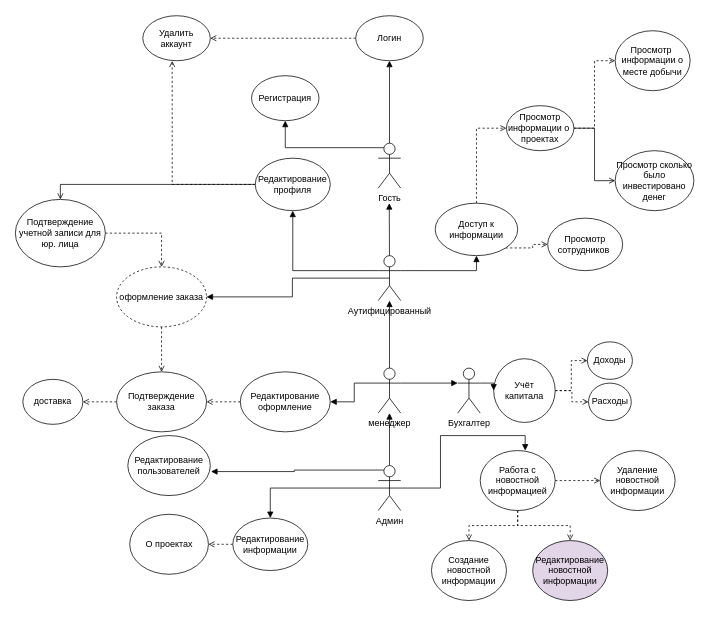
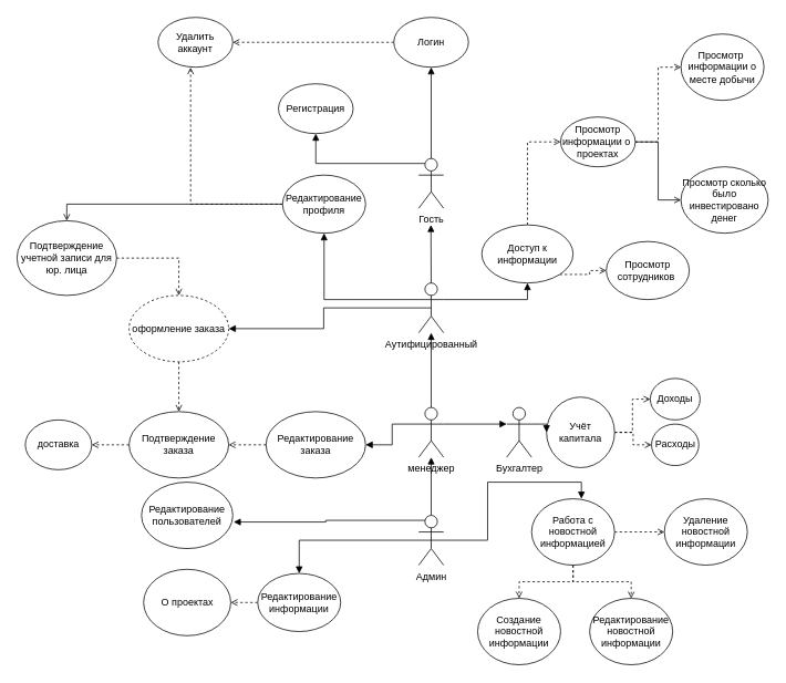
  <mxCell id="0" />
  <mxCell id="1" parent="0" />
  <mxCell id="2" style="edgeStyle=orthogonalEdgeStyle;rounded=0;orthogonalLoop=1;jettySize=auto;html=1;exitX=0.25;exitY=0.1;exitDx=0;exitDy=0;exitPerimeter=0;entryX=1.009;entryY=0.6;entryDx=0;entryDy=0;entryPerimeter=0;endArrow=block;endFill=1;" parent="1" source="6" target="24" edge="1"><mxGeometry relative="1" as="geometry" /></mxCell>
  <mxCell id="3" style="edgeStyle=orthogonalEdgeStyle;rounded=0;orthogonalLoop=1;jettySize=auto;html=1;exitX=0.5;exitY=0.5;exitDx=0;exitDy=0;exitPerimeter=0;endArrow=block;endFill=1;" parent="1" source="6" target="26" edge="1"><mxGeometry relative="1" as="geometry" /></mxCell>
  <mxCell id="4" style="edgeStyle=orthogonalEdgeStyle;rounded=0;orthogonalLoop=1;jettySize=auto;html=1;exitX=0.5;exitY=0.5;exitDx=0;exitDy=0;exitPerimeter=0;entryX=0.6;entryY=0;entryDx=0;entryDy=0;entryPerimeter=0;endArrow=block;endFill=1;" parent="1" source="6" target="45" edge="1"><mxGeometry relative="1" as="geometry" /></mxCell>
  <mxCell id="5" style="edgeStyle=orthogonalEdgeStyle;rounded=0;orthogonalLoop=1;jettySize=auto;html=1;exitX=0.5;exitY=0;exitDx=0;exitDy=0;exitPerimeter=0;endArrow=block;endFill=1;" parent="1" source="6" target="57" edge="1"><mxGeometry relative="1" as="geometry" /></mxCell>
  <mxCell id="6" value="Админ" style="shape=umlActor;verticalLabelPosition=bottom;verticalAlign=top;html=1;outlineConnect=0;" parent="1" vertex="1"><mxGeometry x="504" y="620" width="30" height="60" as="geometry" /></mxCell>
  <mxCell id="7" style="edgeStyle=orthogonalEdgeStyle;rounded=0;orthogonalLoop=1;jettySize=auto;html=1;exitX=0;exitY=0.333;exitDx=0;exitDy=0;exitPerimeter=0;endArrow=block;endFill=1;" parent="1" source="10" target="22" edge="1"><mxGeometry relative="1" as="geometry" /></mxCell>
  <mxCell id="8" style="edgeStyle=orthogonalEdgeStyle;rounded=0;orthogonalLoop=1;jettySize=auto;html=1;entryX=0.5;entryY=1;entryDx=0;entryDy=0;exitX=1;exitY=0.333;exitDx=0;exitDy=0;exitPerimeter=0;endArrow=block;endFill=1;" parent="1" source="10" target="31" edge="1"><mxGeometry relative="1" as="geometry"><mxPoint x="570" y="370" as="sourcePoint" /></mxGeometry></mxCell>
  <mxCell id="9" style="edgeStyle=orthogonalEdgeStyle;rounded=0;orthogonalLoop=1;jettySize=auto;html=1;exitX=0.5;exitY=0.5;exitDx=0;exitDy=0;exitPerimeter=0;entryX=1;entryY=0.5;entryDx=0;entryDy=0;endArrow=block;endFill=1;" parent="1" source="10" target="49" edge="1"><mxGeometry relative="1" as="geometry" /></mxCell>
  <mxCell id="10" value="Аутифицированный" style="shape=umlActor;verticalLabelPosition=bottom;verticalAlign=top;html=1;outlineConnect=0;" parent="1" vertex="1"><mxGeometry x="504" y="340" width="30" height="60" as="geometry" /></mxCell>
  <mxCell id="11" value="" style="edgeStyle=orthogonalEdgeStyle;rounded=0;orthogonalLoop=1;jettySize=auto;html=1;exitX=0.5;exitY=0;exitDx=0;exitDy=0;exitPerimeter=0;endArrow=block;endFill=1;" parent="1" source="13" target="17" edge="1"><mxGeometry relative="1" as="geometry"><mxPoint x="500" y="210" as="sourcePoint" /></mxGeometry></mxCell>
  <mxCell id="12" value="" style="edgeStyle=orthogonalEdgeStyle;rounded=0;orthogonalLoop=1;jettySize=auto;html=1;exitX=0.25;exitY=0.1;exitDx=0;exitDy=0;exitPerimeter=0;endArrow=block;endFill=1;" parent="1" source="13" target="15" edge="1"><mxGeometry relative="1" as="geometry" /></mxCell>
  <mxCell id="13" value="Гость" style="shape=umlActor;verticalLabelPosition=bottom;verticalAlign=top;html=1;outlineConnect=0;" parent="1" vertex="1"><mxGeometry x="504" y="190" width="30" height="60" as="geometry" /></mxCell>
  <mxCell id="14" value="" style="endArrow=block;html=1;rounded=0;endFill=1;" parent="1" edge="1"><mxGeometry width="50" height="50" relative="1" as="geometry"><mxPoint x="519" y="340" as="sourcePoint" /><mxPoint x="518.71" y="270" as="targetPoint" /></mxGeometry></mxCell>
  <mxCell id="15" value="Регистрация" style="ellipse;whiteSpace=wrap;html=1;" parent="1" vertex="1"><mxGeometry x="335" y="100" width="90" height="60" as="geometry" /></mxCell>
  <mxCell id="16" value="" style="edgeStyle=orthogonalEdgeStyle;rounded=0;orthogonalLoop=1;jettySize=auto;html=1;dashed=1;endArrow=open;endFill=0;" parent="1" source="17" target="23" edge="1"><mxGeometry relative="1" as="geometry" /></mxCell>
  <mxCell id="17" value="Логин" style="ellipse;whiteSpace=wrap;html=1;" parent="1" vertex="1"><mxGeometry x="474" y="20" width="90" height="60" as="geometry" /></mxCell>
  <mxCell id="18" value="" style="edgeStyle=orthogonalEdgeStyle;rounded=0;orthogonalLoop=1;jettySize=auto;html=1;dashed=1;endArrow=open;endFill=0;exitX=0.5;exitY=0;exitDx=0;exitDy=0;entryX=0;entryY=0.5;entryDx=0;entryDy=0;" parent="1" source="31" target="28" edge="1"><mxGeometry relative="1" as="geometry"><mxPoint x="630" y="110" as="sourcePoint" /></mxGeometry></mxCell>
  <mxCell id="19" value="Просмотр сотрудников&amp;nbsp;" style="ellipse;whiteSpace=wrap;html=1;" parent="1" vertex="1"><mxGeometry x="730" y="290" width="100" height="70" as="geometry" /></mxCell>
  <mxCell id="20" style="edgeStyle=orthogonalEdgeStyle;rounded=0;orthogonalLoop=1;jettySize=auto;html=1;exitX=0;exitY=0.5;exitDx=0;exitDy=0;entryX=0.435;entryY=1.006;entryDx=0;entryDy=0;entryPerimeter=0;dashed=1;endArrow=open;endFill=0;" parent="1" source="22" target="23" edge="1"><mxGeometry relative="1" as="geometry" /></mxCell>
  <mxCell id="21" style="edgeStyle=orthogonalEdgeStyle;rounded=0;orthogonalLoop=1;jettySize=auto;html=1;exitX=0;exitY=0.5;exitDx=0;exitDy=0;entryX=0.5;entryY=0;entryDx=0;entryDy=0;endArrow=open;endFill=0;dashed=0;" parent="1" source="22" target="35" edge="1"><mxGeometry relative="1" as="geometry" /></mxCell>
  <mxCell id="22" value="Редактирование профиля" style="ellipse;whiteSpace=wrap;html=1;" parent="1" vertex="1"><mxGeometry x="340" y="210" width="100" height="70" as="geometry" /></mxCell>
  <mxCell id="23" value="Удалить аккаунт" style="ellipse;whiteSpace=wrap;html=1;" parent="1" vertex="1"><mxGeometry x="190" y="20" width="90" height="60" as="geometry" /></mxCell>
  <mxCell id="24" value="Редактирование пользователей" style="ellipse;whiteSpace=wrap;html=1;" parent="1" vertex="1"><mxGeometry x="170" y="580" width="110" height="80" as="geometry" /></mxCell>
  <mxCell id="25" style="edgeStyle=orthogonalEdgeStyle;rounded=0;orthogonalLoop=1;jettySize=auto;html=1;exitX=0;exitY=0.5;exitDx=0;exitDy=0;entryX=1;entryY=0.5;entryDx=0;entryDy=0;dashed=1;endArrow=open;endFill=0;" parent="1" source="26" target="47" edge="1"><mxGeometry relative="1" as="geometry" /></mxCell>
  <mxCell id="26" value="Редактирование информации" style="ellipse;whiteSpace=wrap;html=1;" parent="1" vertex="1"><mxGeometry x="310" y="690" width="100" height="70" as="geometry" /></mxCell>
  <mxCell id="27" style="edgeStyle=orthogonalEdgeStyle;rounded=0;orthogonalLoop=1;jettySize=auto;html=1;exitX=1;exitY=0.5;exitDx=0;exitDy=0;dashed=0;endArrow=open;endFill=0;" parent="1" source="28" target="62" edge="1"><mxGeometry relative="1" as="geometry" /></mxCell>
  <mxCell id="28" value="&lt;div&gt;Просмотр&lt;/div&gt;&lt;div&gt;информации о&amp;nbsp; проектах&lt;/div&gt;" style="ellipse;whiteSpace=wrap;html=1;" parent="1" vertex="1"><mxGeometry x="675" y="140" width="90" height="60" as="geometry" /></mxCell>
  <mxCell id="29" style="edgeStyle=orthogonalEdgeStyle;rounded=0;orthogonalLoop=1;jettySize=auto;html=1;exitX=1;exitY=0.5;exitDx=0;exitDy=0;entryX=0;entryY=0.5;entryDx=0;entryDy=0;dashed=1;endArrow=open;endFill=0;" parent="1" source="28" target="32" edge="1"><mxGeometry relative="1" as="geometry" /></mxCell>
  <mxCell id="30" style="edgeStyle=orthogonalEdgeStyle;rounded=0;orthogonalLoop=1;jettySize=auto;html=1;exitX=1;exitY=1;exitDx=0;exitDy=0;entryX=0;entryY=0.5;entryDx=0;entryDy=0;endArrow=open;endFill=0;dashed=1;" parent="1" source="31" target="19" edge="1"><mxGeometry relative="1" as="geometry" /></mxCell>
  <mxCell id="31" value="Доступ к информации" style="ellipse;whiteSpace=wrap;html=1;" parent="1" vertex="1"><mxGeometry x="580" y="270" width="110" height="70" as="geometry" /></mxCell>
  <mxCell id="32" value="Просмотр&amp;nbsp; информации о месте добычи" style="ellipse;whiteSpace=wrap;html=1;" parent="1" vertex="1"><mxGeometry x="820" y="40" width="100" height="80" as="geometry" /></mxCell>
  <mxCell id="33" value="Создание новостной информации" style="ellipse;whiteSpace=wrap;html=1;" parent="1" vertex="1"><mxGeometry x="575" y="720" width="100" height="80" as="geometry" /></mxCell>
  <mxCell id="34" style="edgeStyle=orthogonalEdgeStyle;rounded=0;orthogonalLoop=1;jettySize=auto;html=1;exitX=1;exitY=0.5;exitDx=0;exitDy=0;entryX=0.5;entryY=0;entryDx=0;entryDy=0;dashed=1;endArrow=open;endFill=0;" parent="1" source="35" target="49" edge="1"><mxGeometry relative="1" as="geometry" /></mxCell>
  <mxCell id="35" value="Подтверждение учетной записи для юр. лица" style="ellipse;whiteSpace=wrap;html=1;" parent="1" vertex="1"><mxGeometry x="20" y="265" width="120" height="90" as="geometry" /></mxCell>
  <mxCell id="36" style="edgeStyle=orthogonalEdgeStyle;rounded=0;orthogonalLoop=1;jettySize=auto;html=1;exitX=1;exitY=0.5;exitDx=0;exitDy=0;entryX=0;entryY=0.5;entryDx=0;entryDy=0;endArrow=open;endFill=0;dashed=1;" parent="1" source="38" target="39" edge="1"><mxGeometry relative="1" as="geometry" /></mxCell>
  <mxCell id="37" style="edgeStyle=orthogonalEdgeStyle;rounded=0;orthogonalLoop=1;jettySize=auto;html=1;exitX=1;exitY=0.5;exitDx=0;exitDy=0;entryX=0;entryY=0.5;entryDx=0;entryDy=0;endArrow=open;endFill=0;dashed=1;" parent="1" source="38" target="60" edge="1"><mxGeometry relative="1" as="geometry" /></mxCell>
  <mxCell id="38" value="Учёт капитала" style="ellipse;whiteSpace=wrap;html=1;" parent="1" vertex="1"><mxGeometry x="658" y="477.5" width="82" height="85" as="geometry" /></mxCell>
  <mxCell id="39" value="Доходы" style="ellipse;whiteSpace=wrap;html=1;" parent="1" vertex="1"><mxGeometry x="783" y="455" width="60" height="50" as="geometry" /></mxCell>
  <mxCell id="40" style="edgeStyle=orthogonalEdgeStyle;rounded=0;orthogonalLoop=1;jettySize=auto;html=1;exitX=0.5;exitY=1;exitDx=0;exitDy=0;" parent="1" source="38" target="38" edge="1"><mxGeometry relative="1" as="geometry" /></mxCell>
- <mxCell id="41" value="Редактирование новостной информации" style="ellipse;whiteSpace=wrap;html=1;fillColor=#e1d5e7;" parent="1" vertex="1"><mxGeometry x="710" y="720" width="100" height="80" as="geometry" /></mxCell>
+ <mxCell id="41" value="Редактирование новостной информации" style="ellipse;whiteSpace=wrap;html=1;" parent="1" vertex="1"><mxGeometry x="710" y="720" width="100" height="80" as="geometry" /></mxCell>
  <mxCell id="42" style="edgeStyle=orthogonalEdgeStyle;rounded=0;orthogonalLoop=1;jettySize=auto;html=1;exitX=0.5;exitY=1;exitDx=0;exitDy=0;dashed=1;endArrow=open;endFill=0;" parent="1" source="45" target="33" edge="1"><mxGeometry relative="1" as="geometry" /></mxCell>
  <mxCell id="43" style="edgeStyle=orthogonalEdgeStyle;rounded=0;orthogonalLoop=1;jettySize=auto;html=1;exitX=0.5;exitY=1;exitDx=0;exitDy=0;dashed=1;endArrow=open;endFill=0;" parent="1" source="45" target="41" edge="1"><mxGeometry relative="1" as="geometry" /></mxCell>
  <mxCell id="44" style="edgeStyle=orthogonalEdgeStyle;rounded=0;orthogonalLoop=1;jettySize=auto;html=1;exitX=1;exitY=0.5;exitDx=0;exitDy=0;entryX=0;entryY=0.5;entryDx=0;entryDy=0;dashed=1;endArrow=open;endFill=0;" parent="1" source="45" target="46" edge="1"><mxGeometry relative="1" as="geometry" /></mxCell>
  <mxCell id="45" value="Работа с новостной информацией" style="ellipse;whiteSpace=wrap;html=1;" parent="1" vertex="1"><mxGeometry x="640" y="600" width="100" height="80" as="geometry" /></mxCell>
  <mxCell id="46" value="Удаление новостной информации" style="ellipse;whiteSpace=wrap;html=1;" parent="1" vertex="1"><mxGeometry x="800" y="600" width="100" height="80" as="geometry" /></mxCell>
  <mxCell id="47" value="О проектах" style="ellipse;whiteSpace=wrap;html=1;" parent="1" vertex="1"><mxGeometry x="172.5" y="685" width="105" height="80" as="geometry" /></mxCell>
  <mxCell id="48" style="edgeStyle=orthogonalEdgeStyle;rounded=0;orthogonalLoop=1;jettySize=auto;html=1;exitX=0.5;exitY=1;exitDx=0;exitDy=0;entryX=0.5;entryY=0;entryDx=0;entryDy=0;endArrow=open;endFill=0;dashed=1;" parent="1" source="49" target="53" edge="1"><mxGeometry relative="1" as="geometry" /></mxCell>
  <mxCell id="49" value="оформление заказа" style="ellipse;whiteSpace=wrap;html=1;dashed=1;" parent="1" vertex="1"><mxGeometry x="155" y="355" width="120" height="80" as="geometry" /></mxCell>
  <mxCell id="50" style="edgeStyle=orthogonalEdgeStyle;rounded=0;orthogonalLoop=1;jettySize=auto;html=1;exitX=0;exitY=0.5;exitDx=0;exitDy=0;entryX=1;entryY=0.5;entryDx=0;entryDy=0;endArrow=open;endFill=0;dashed=1;" parent="1" source="51" target="53" edge="1"><mxGeometry relative="1" as="geometry" /></mxCell>
- <mxCell id="51" value="Редактирование оформление" style="ellipse;whiteSpace=wrap;html=1;" parent="1" vertex="1"><mxGeometry x="320" y="495" width="120" height="80" as="geometry" /></mxCell>
+ <mxCell id="51" value="Редактирование заказа" style="ellipse;whiteSpace=wrap;html=1;" parent="1" vertex="1"><mxGeometry x="320" y="495" width="120" height="80" as="geometry" /></mxCell>
  <mxCell id="52" style="edgeStyle=orthogonalEdgeStyle;rounded=0;orthogonalLoop=1;jettySize=auto;html=1;exitX=0;exitY=0.5;exitDx=0;exitDy=0;endArrow=open;endFill=0;dashed=1;" parent="1" source="53" target="61" edge="1"><mxGeometry relative="1" as="geometry" /></mxCell>
  <mxCell id="53" value="&lt;div&gt;Подтверждение заказа&lt;/div&gt;" style="ellipse;whiteSpace=wrap;html=1;" parent="1" vertex="1"><mxGeometry x="155" y="495" width="120" height="80" as="geometry" /></mxCell>
  <mxCell id="54" style="edgeStyle=orthogonalEdgeStyle;rounded=0;orthogonalLoop=1;jettySize=auto;html=1;exitX=0.5;exitY=0;exitDx=0;exitDy=0;exitPerimeter=0;endArrow=block;endFill=1;" parent="1" source="57" target="10" edge="1"><mxGeometry relative="1" as="geometry" /></mxCell>
  <mxCell id="55" style="edgeStyle=orthogonalEdgeStyle;rounded=0;orthogonalLoop=1;jettySize=auto;html=1;exitX=0;exitY=0.333;exitDx=0;exitDy=0;exitPerimeter=0;entryX=1;entryY=0.5;entryDx=0;entryDy=0;endArrow=block;endFill=1;" parent="1" source="57" target="51" edge="1"><mxGeometry relative="1" as="geometry" /></mxCell>
  <mxCell id="56" style="edgeStyle=orthogonalEdgeStyle;rounded=0;orthogonalLoop=1;jettySize=auto;html=1;exitX=1;exitY=0.333;exitDx=0;exitDy=0;exitPerimeter=0;entryX=0;entryY=0.333;entryDx=0;entryDy=0;entryPerimeter=0;endArrow=block;endFill=1;" parent="1" source="57" target="59" edge="1"><mxGeometry relative="1" as="geometry" /></mxCell>
  <mxCell id="57" value="&lt;div&gt;менеджер&lt;/div&gt;" style="shape=umlActor;verticalLabelPosition=bottom;verticalAlign=top;html=1;outlineConnect=0;" parent="1" vertex="1"><mxGeometry x="504" y="490" width="30" height="60" as="geometry" /></mxCell>
  <mxCell id="58" style="edgeStyle=orthogonalEdgeStyle;rounded=0;orthogonalLoop=1;jettySize=auto;html=1;exitX=1;exitY=0.333;exitDx=0;exitDy=0;exitPerimeter=0;entryX=0;entryY=0.5;entryDx=0;entryDy=0;endArrow=block;endFill=1;" parent="1" source="59" target="38" edge="1"><mxGeometry relative="1" as="geometry" /></mxCell>
  <mxCell id="59" value="Бухгалтер" style="shape=umlActor;verticalLabelPosition=bottom;verticalAlign=top;html=1;outlineConnect=0;" parent="1" vertex="1"><mxGeometry x="610" y="490" width="30" height="60" as="geometry" /></mxCell>
  <mxCell id="60" value="Расходы" style="ellipse;whiteSpace=wrap;html=1;" parent="1" vertex="1"><mxGeometry x="784.5" y="510" width="57" height="50" as="geometry" /></mxCell>
  <mxCell id="61" value="&lt;div&gt;доставка&lt;/div&gt;" style="ellipse;whiteSpace=wrap;html=1;" parent="1" vertex="1"><mxGeometry x="30" y="505" width="80" height="60" as="geometry" /></mxCell>
  <mxCell id="62" value="Просмотр сколько было инвестировано денег" style="ellipse;whiteSpace=wrap;html=1;" parent="1" vertex="1"><mxGeometry x="820" y="200" width="105" height="80" as="geometry" /></mxCell>
